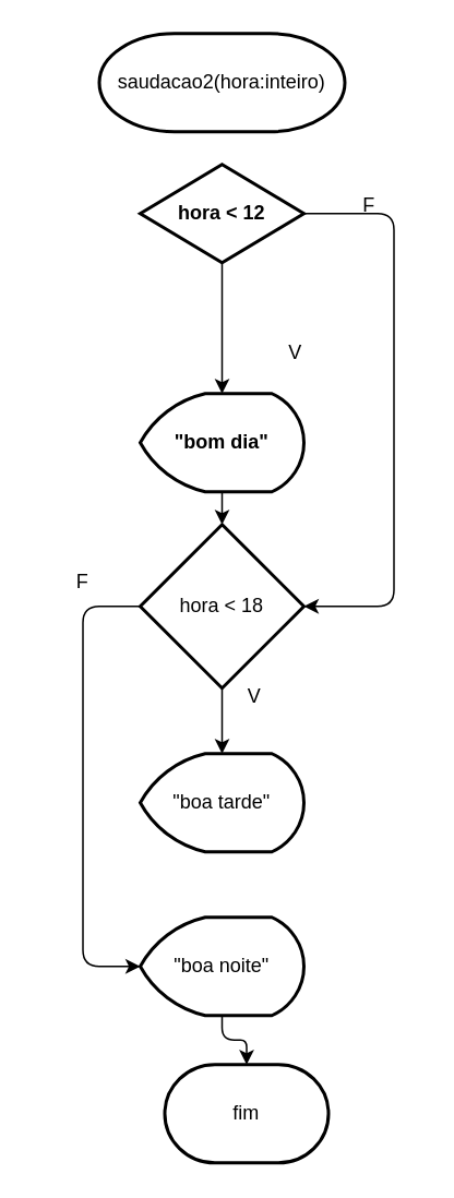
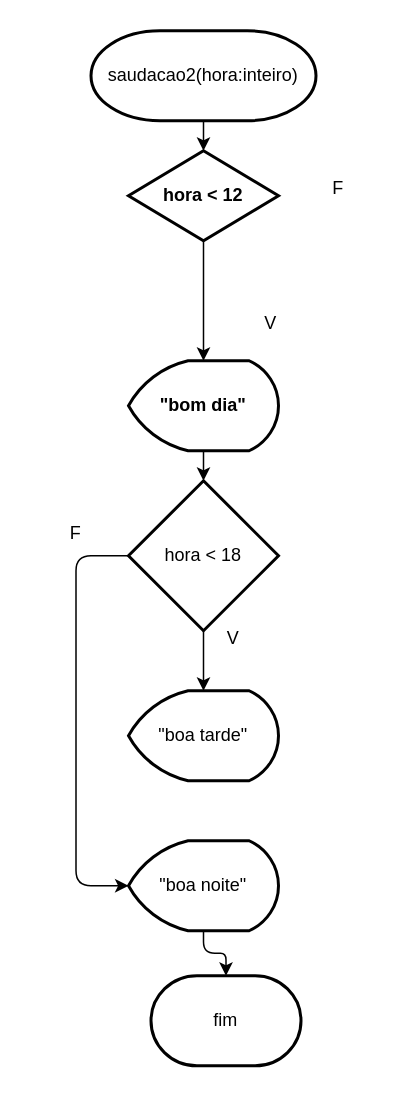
  <mxCell id="0" />
  <mxCell id="1" parent="0" />
+ <mxCell id="2" style="edgeStyle=none;html=1;exitX=0.5;exitY=1;exitDx=0;exitDy=0;exitPerimeter=0;entryX=0.5;entryY=0;entryDx=0;entryDy=0;entryPerimeter=0;fontStyle=1" edge="1" parent="1" source="3" target="6"><mxGeometry relative="1" as="geometry" /></mxCell>
  <mxCell id="3" value="saudacao2(hora:inteiro)" style="strokeWidth=2;html=1;shape=mxgraph.flowchart.terminator;whiteSpace=wrap;" vertex="1" parent="1"><mxGeometry x="60" y="20" width="150" height="60" as="geometry" /></mxCell>
  <mxCell id="4" style="edgeStyle=none;html=1;entryX=0.5;entryY=0;entryDx=0;entryDy=0;entryPerimeter=0;fontStyle=1" edge="1" parent="1" source="6" target="7"><mxGeometry relative="1" as="geometry" /></mxCell>
- <mxCell id="5" style="edgeStyle=elbowEdgeStyle;html=1;exitX=1;exitY=0.5;exitDx=0;exitDy=0;exitPerimeter=0;entryX=1;entryY=0.5;entryDx=0;entryDy=0;entryPerimeter=0;" edge="1" parent="1" source="6" target="11"><mxGeometry relative="1" as="geometry"><Array as="points"><mxPoint x="240" y="260" /></Array></mxGeometry></mxCell>
  <mxCell id="6" value="hora &amp;lt; 12" style="strokeWidth=2;html=1;shape=mxgraph.flowchart.decision;whiteSpace=wrap;fontStyle=1" vertex="1" parent="1"><mxGeometry x="85" y="100" width="100" height="60" as="geometry" /></mxCell>
  <mxCell id="7" value="&quot;bom dia&quot;" style="strokeWidth=2;html=1;shape=mxgraph.flowchart.display;whiteSpace=wrap;fontStyle=1" vertex="1" parent="1"><mxGeometry x="85" y="240" width="100" height="60" as="geometry" /></mxCell>
  <mxCell id="8" style="edgeStyle=none;html=1;exitX=0.5;exitY=1;exitDx=0;exitDy=0;exitPerimeter=0;entryX=0.5;entryY=0;entryDx=0;entryDy=0;entryPerimeter=0;" edge="1" parent="1" target="11"><mxGeometry relative="1" as="geometry"><mxPoint x="135" y="300" as="sourcePoint" /></mxGeometry></mxCell>
  <mxCell id="9" style="edgeStyle=none;html=1;entryX=0.5;entryY=0;entryDx=0;entryDy=0;entryPerimeter=0;" edge="1" parent="1" source="11" target="12"><mxGeometry relative="1" as="geometry" /></mxCell>
  <mxCell id="10" style="edgeStyle=elbowEdgeStyle;html=1;exitX=0;exitY=0.5;exitDx=0;exitDy=0;exitPerimeter=0;entryX=0;entryY=0.5;entryDx=0;entryDy=0;entryPerimeter=0;" edge="1" parent="1" source="11"><mxGeometry relative="1" as="geometry"><mxPoint x="85" y="590" as="targetPoint" /><Array as="points"><mxPoint x="50" y="470" /></Array></mxGeometry></mxCell>
  <mxCell id="11" value="hora &amp;lt; 18" style="strokeWidth=2;html=1;shape=mxgraph.flowchart.decision;whiteSpace=wrap;" vertex="1" parent="1"><mxGeometry x="85" y="320" width="100" height="100" as="geometry" /></mxCell>
  <mxCell id="12" value="&quot;boa tarde&quot;" style="strokeWidth=2;html=1;shape=mxgraph.flowchart.display;whiteSpace=wrap;" vertex="1" parent="1"><mxGeometry x="85" y="460" width="100" height="60" as="geometry" /></mxCell>
  <mxCell id="13" value="V" style="text;html=1;strokeColor=none;fillColor=none;align=center;verticalAlign=middle;whiteSpace=wrap;rounded=0;" vertex="1" parent="1"><mxGeometry x="150" y="200" width="60" height="30" as="geometry" /></mxCell>
  <mxCell id="14" value="F" style="text;html=1;strokeColor=none;fillColor=none;align=center;verticalAlign=middle;whiteSpace=wrap;rounded=0;" vertex="1" parent="1"><mxGeometry x="195" y="110" width="60" height="30" as="geometry" /></mxCell>
  <mxCell id="15" value="V" style="text;html=1;strokeColor=none;fillColor=none;align=center;verticalAlign=middle;whiteSpace=wrap;rounded=0;" vertex="1" parent="1"><mxGeometry x="125" y="410" width="60" height="30" as="geometry" /></mxCell>
  <mxCell id="16" value="F" style="text;html=1;strokeColor=none;fillColor=none;align=center;verticalAlign=middle;whiteSpace=wrap;rounded=0;" vertex="1" parent="1"><mxGeometry x="20" y="340" width="60" height="30" as="geometry" /></mxCell>
  <mxCell id="17" value="" style="edgeStyle=elbowEdgeStyle;elbow=vertical;html=1;" edge="1" parent="1" source="18" target="19"><mxGeometry relative="1" as="geometry" /></mxCell>
  <mxCell id="18" value="&quot;boa noite&quot;" style="strokeWidth=2;html=1;shape=mxgraph.flowchart.display;whiteSpace=wrap;" vertex="1" parent="1"><mxGeometry x="85" y="560" width="100" height="60" as="geometry" /></mxCell>
  <mxCell id="19" value="fim" style="strokeWidth=2;html=1;shape=mxgraph.flowchart.terminator;whiteSpace=wrap;" vertex="1" parent="1"><mxGeometry x="100" y="650" width="100" height="60" as="geometry" /></mxCell>
